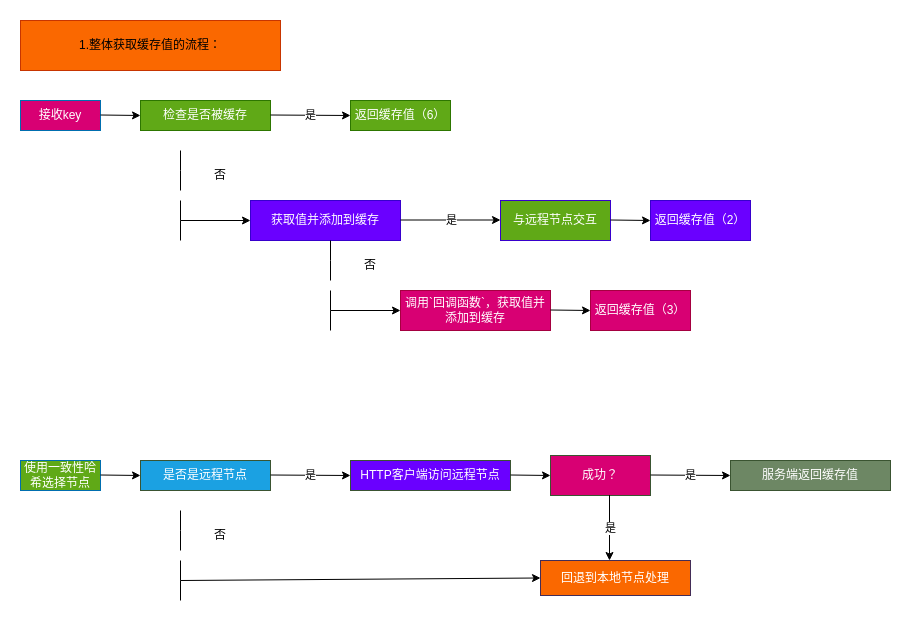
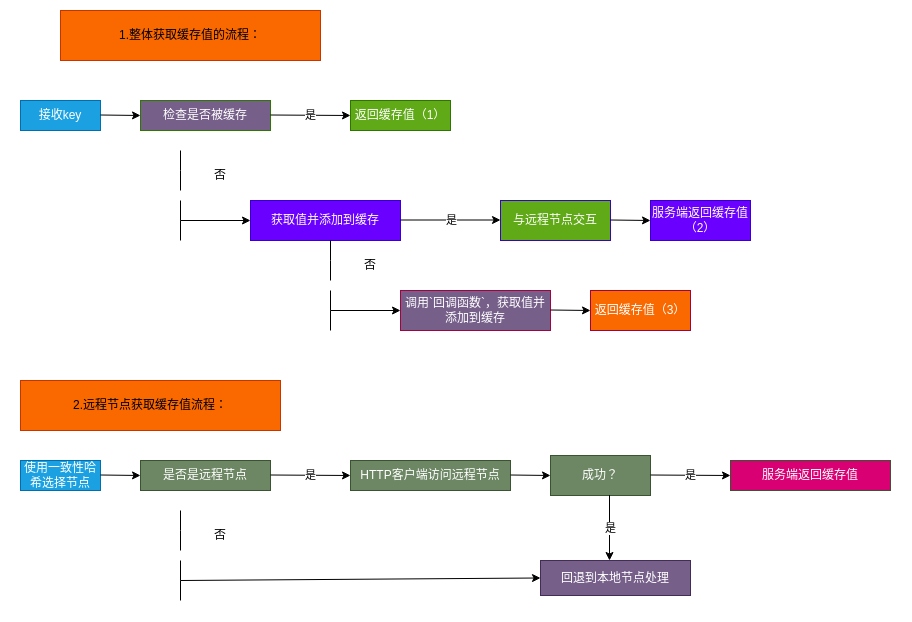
  <mxCell id="0" />
  <mxCell id="1" parent="0" />
- <mxCell id="2" value="接收key" style="rounded=0;whiteSpace=wrap;html=1;fillColor=#d80073;fontColor=#ffffff;strokeColor=#006EAF;" vertex="1" parent="1"><mxGeometry x="20" y="100" width="80" height="30" as="geometry" /></mxCell>
- <mxCell id="3" value="检查是否被缓存" style="rounded=0;whiteSpace=wrap;html=1;fillColor=#60a917;fontColor=#ffffff;strokeColor=#2D7600;" vertex="1" parent="1"><mxGeometry x="140" y="100" width="130" height="30" as="geometry" /></mxCell>
- <mxCell id="4" value="返回缓存值（6）" style="rounded=0;whiteSpace=wrap;html=1;fillColor=#60a917;fontColor=#ffffff;strokeColor=#2D7600;" vertex="1" parent="1"><mxGeometry x="350" y="100" width="100" height="30" as="geometry" /></mxCell>
+ <mxCell id="2" value="接收key" style="rounded=0;whiteSpace=wrap;html=1;fillColor=#1ba1e2;fontColor=#ffffff;strokeColor=#006EAF;" vertex="1" parent="1"><mxGeometry x="20" y="100" width="80" height="30" as="geometry" /></mxCell>
+ <mxCell id="3" value="检查是否被缓存" style="rounded=0;whiteSpace=wrap;html=1;fillColor=#76608a;fontColor=#ffffff;strokeColor=#2D7600;" vertex="1" parent="1"><mxGeometry x="140" y="100" width="130" height="30" as="geometry" /></mxCell>
+ <mxCell id="4" value="返回缓存值（1）" style="rounded=0;whiteSpace=wrap;html=1;fillColor=#60a917;fontColor=#ffffff;strokeColor=#2D7600;" vertex="1" parent="1"><mxGeometry x="350" y="100" width="100" height="30" as="geometry" /></mxCell>
  <mxCell id="5" value="" style="endArrow=none;html=1;rounded=0;" edge="1" parent="1"><mxGeometry width="50" height="50" relative="1" as="geometry"><mxPoint x="180" y="190" as="sourcePoint" /><mxPoint x="180" y="150" as="targetPoint" /><Array as="points"><mxPoint x="180" y="170" /></Array></mxGeometry></mxCell>
  <mxCell id="6" value="" style="endArrow=none;html=1;rounded=0;" edge="1" parent="1"><mxGeometry width="50" height="50" relative="1" as="geometry"><mxPoint x="180" y="240" as="sourcePoint" /><mxPoint x="180" y="200" as="targetPoint" /><Array as="points"><mxPoint x="180" y="220" /></Array></mxGeometry></mxCell>
  <mxCell id="7" value="" style="endArrow=classic;html=1;rounded=0;" edge="1" parent="1"><mxGeometry relative="1" as="geometry"><mxPoint x="270" y="114.5" as="sourcePoint" /><mxPoint x="350" y="115" as="targetPoint" /></mxGeometry></mxCell>
  <mxCell id="8" value="是" style="edgeLabel;resizable=0;html=1;align=center;verticalAlign=middle;" connectable="0" vertex="1" parent="7"><mxGeometry relative="1" as="geometry" /></mxCell>
  <mxCell id="9" value="" style="endArrow=classic;html=1;rounded=0;" edge="1" parent="1"><mxGeometry width="50" height="50" relative="1" as="geometry"><mxPoint x="100" y="114.5" as="sourcePoint" /><mxPoint x="140" y="115" as="targetPoint" /></mxGeometry></mxCell>
  <mxCell id="10" value="否" style="text;html=1;strokeColor=none;fillColor=none;align=center;verticalAlign=middle;whiteSpace=wrap;rounded=0;" vertex="1" parent="1"><mxGeometry x="190" y="160" width="60" height="30" as="geometry" /></mxCell>
  <mxCell id="11" value="" style="endArrow=classic;html=1;rounded=0;" edge="1" parent="1"><mxGeometry width="50" height="50" relative="1" as="geometry"><mxPoint x="180" y="220" as="sourcePoint" /><mxPoint x="250" y="220" as="targetPoint" /></mxGeometry></mxCell>
  <mxCell id="12" value="获取值并添加到缓存" style="rounded=0;whiteSpace=wrap;html=1;fillColor=#6a00ff;fontColor=#ffffff;strokeColor=#3700CC;" vertex="1" parent="1"><mxGeometry x="250" y="200" width="150" height="40" as="geometry" /></mxCell>
  <mxCell id="13" value="" style="endArrow=classic;html=1;rounded=0;" edge="1" parent="1"><mxGeometry relative="1" as="geometry"><mxPoint x="400" y="219.5" as="sourcePoint" /><mxPoint x="500" y="219.5" as="targetPoint" /></mxGeometry></mxCell>
  <mxCell id="14" value="是" style="edgeLabel;resizable=0;html=1;align=center;verticalAlign=middle;" connectable="0" vertex="1" parent="13"><mxGeometry relative="1" as="geometry" /></mxCell>
  <mxCell id="15" value="与远程节点交互" style="rounded=0;whiteSpace=wrap;html=1;fillColor=#60a917;fontColor=#ffffff;strokeColor=#3700CC;" vertex="1" parent="1"><mxGeometry x="500" y="200" width="110" height="40" as="geometry" /></mxCell>
  <mxCell id="16" value="" style="endArrow=classic;html=1;rounded=0;" edge="1" parent="1"><mxGeometry width="50" height="50" relative="1" as="geometry"><mxPoint x="610" y="219.5" as="sourcePoint" /><mxPoint x="650" y="220" as="targetPoint" /></mxGeometry></mxCell>
- <mxCell id="17" value="返回缓存值（2）" style="rounded=0;whiteSpace=wrap;html=1;fillColor=#6a00ff;fontColor=#ffffff;strokeColor=#3700CC;" vertex="1" parent="1"><mxGeometry x="650" y="200" width="100" height="40" as="geometry" /></mxCell>
+ <mxCell id="17" value="服务端返回缓存值（2）" style="rounded=0;whiteSpace=wrap;html=1;fillColor=#6a00ff;fontColor=#ffffff;strokeColor=#3700CC;" vertex="1" parent="1"><mxGeometry x="650" y="200" width="100" height="40" as="geometry" /></mxCell>
  <mxCell id="18" value="" style="endArrow=none;html=1;rounded=0;" edge="1" parent="1"><mxGeometry width="50" height="50" relative="1" as="geometry"><mxPoint x="330" y="280" as="sourcePoint" /><mxPoint x="330" y="240" as="targetPoint" /><Array as="points"><mxPoint x="330" y="260" /></Array></mxGeometry></mxCell>
  <mxCell id="19" value="" style="endArrow=none;html=1;rounded=0;" edge="1" parent="1"><mxGeometry width="50" height="50" relative="1" as="geometry"><mxPoint x="330" y="330" as="sourcePoint" /><mxPoint x="330" y="290" as="targetPoint" /><Array as="points"><mxPoint x="330" y="310" /></Array></mxGeometry></mxCell>
  <mxCell id="20" value="否" style="text;html=1;strokeColor=none;fillColor=none;align=center;verticalAlign=middle;whiteSpace=wrap;rounded=0;" vertex="1" parent="1"><mxGeometry x="340" y="250" width="60" height="30" as="geometry" /></mxCell>
  <mxCell id="21" value="" style="endArrow=classic;html=1;rounded=0;" edge="1" parent="1"><mxGeometry width="50" height="50" relative="1" as="geometry"><mxPoint x="330" y="310" as="sourcePoint" /><mxPoint x="400" y="310" as="targetPoint" /></mxGeometry></mxCell>
- <mxCell id="22" value="调用`回调函数`，获取值并添加到缓存" style="rounded=0;whiteSpace=wrap;html=1;fillColor=#d80073;fontColor=#ffffff;strokeColor=#A50040;" vertex="1" parent="1"><mxGeometry x="400" y="290" width="150" height="40" as="geometry" /></mxCell>
+ <mxCell id="22" value="调用`回调函数`，获取值并添加到缓存" style="rounded=0;whiteSpace=wrap;html=1;fillColor=#76608a;fontColor=#ffffff;strokeColor=#A50040;" vertex="1" parent="1"><mxGeometry x="400" y="290" width="150" height="40" as="geometry" /></mxCell>
  <mxCell id="23" value="" style="endArrow=classic;html=1;rounded=0;" edge="1" parent="1"><mxGeometry width="50" height="50" relative="1" as="geometry"><mxPoint x="550" y="309.5" as="sourcePoint" /><mxPoint x="590" y="310" as="targetPoint" /></mxGeometry></mxCell>
- <mxCell id="24" value="返回缓存值（3）" style="rounded=0;whiteSpace=wrap;html=1;fillColor=#d80073;fontColor=#ffffff;strokeColor=#A50040;" vertex="1" parent="1"><mxGeometry x="590" y="290" width="100" height="40" as="geometry" /></mxCell>
- <mxCell id="25" value="1.整体获取缓存值的流程：" style="text;html=1;strokeColor=#C73500;fillColor=#fa6800;align=center;verticalAlign=middle;whiteSpace=wrap;rounded=0;fontColor=#000000;" vertex="1" parent="1"><mxGeometry x="20" y="20" width="260" height="50" as="geometry" /></mxCell>
- <mxCell id="27" value="使用一致性哈希选择节点" style="rounded=0;whiteSpace=wrap;html=1;fillColor=#60a917;fontColor=#ffffff;strokeColor=#006EAF;" vertex="1" parent="1"><mxGeometry x="20" y="460" width="80" height="30" as="geometry" /></mxCell>
- <mxCell id="28" value="是否是远程节点" style="rounded=0;whiteSpace=wrap;html=1;fillColor=#1ba1e2;strokeColor=#3A5431;fontColor=#ffffff;" vertex="1" parent="1"><mxGeometry x="140" y="460" width="130" height="30" as="geometry" /></mxCell>
- <mxCell id="29" value="HTTP客户端访问远程节点" style="rounded=0;whiteSpace=wrap;html=1;fillColor=#6a00ff;fontColor=#ffffff;strokeColor=#3A5431;" vertex="1" parent="1"><mxGeometry x="350" y="460" width="160" height="30" as="geometry" /></mxCell>
+ <mxCell id="24" value="返回缓存值（3）" style="rounded=0;whiteSpace=wrap;html=1;fillColor=#fa6800;fontColor=#ffffff;strokeColor=#A50040;" vertex="1" parent="1"><mxGeometry x="590" y="290" width="100" height="40" as="geometry" /></mxCell>
+ <mxCell id="25" value="1.整体获取缓存值的流程：" style="text;html=1;strokeColor=#C73500;fillColor=#fa6800;align=center;verticalAlign=middle;whiteSpace=wrap;rounded=0;fontColor=#000000;" vertex="1" parent="1"><mxGeometry x="60" y="10" width="260" height="50" as="geometry" /></mxCell>
+ <mxCell id="26" value="2.远程节点获取缓存值流程：" style="text;html=1;strokeColor=#C73500;fillColor=#fa6800;align=center;verticalAlign=middle;whiteSpace=wrap;rounded=0;fontColor=#000000;" vertex="1" parent="1"><mxGeometry x="20" y="380" width="260" height="50" as="geometry" /></mxCell>
+ <mxCell id="27" value="使用一致性哈希选择节点" style="rounded=0;whiteSpace=wrap;html=1;fillColor=#1ba1e2;fontColor=#ffffff;strokeColor=#006EAF;" vertex="1" parent="1"><mxGeometry x="20" y="460" width="80" height="30" as="geometry" /></mxCell>
+ <mxCell id="28" value="是否是远程节点" style="rounded=0;whiteSpace=wrap;html=1;fillColor=#6d8764;strokeColor=#3A5431;fontColor=#ffffff;" vertex="1" parent="1"><mxGeometry x="140" y="460" width="130" height="30" as="geometry" /></mxCell>
+ <mxCell id="29" value="HTTP客户端访问远程节点" style="rounded=0;whiteSpace=wrap;html=1;fillColor=#6d8764;fontColor=#ffffff;strokeColor=#3A5431;" vertex="1" parent="1"><mxGeometry x="350" y="460" width="160" height="30" as="geometry" /></mxCell>
  <mxCell id="30" value="" style="endArrow=none;html=1;rounded=0;" edge="1" parent="1"><mxGeometry width="50" height="50" relative="1" as="geometry"><mxPoint x="180" y="550" as="sourcePoint" /><mxPoint x="180" y="510" as="targetPoint" /><Array as="points"><mxPoint x="180" y="530" /></Array></mxGeometry></mxCell>
  <mxCell id="31" value="" style="endArrow=none;html=1;rounded=0;" edge="1" parent="1"><mxGeometry width="50" height="50" relative="1" as="geometry"><mxPoint x="180" y="600" as="sourcePoint" /><mxPoint x="180" y="560" as="targetPoint" /><Array as="points"><mxPoint x="180" y="580" /></Array></mxGeometry></mxCell>
  <mxCell id="32" value="" style="endArrow=classic;html=1;rounded=0;" edge="1" parent="1"><mxGeometry relative="1" as="geometry"><mxPoint x="270" y="474.5" as="sourcePoint" /><mxPoint x="350" y="475" as="targetPoint" /></mxGeometry></mxCell>
  <mxCell id="33" value="是" style="edgeLabel;resizable=0;html=1;align=center;verticalAlign=middle;" connectable="0" vertex="1" parent="32"><mxGeometry relative="1" as="geometry" /></mxCell>
  <mxCell id="34" value="" style="endArrow=classic;html=1;rounded=0;" edge="1" parent="1"><mxGeometry width="50" height="50" relative="1" as="geometry"><mxPoint x="100" y="474.5" as="sourcePoint" /><mxPoint x="140" y="475" as="targetPoint" /></mxGeometry></mxCell>
  <mxCell id="35" value="否" style="text;html=1;strokeColor=none;fillColor=none;align=center;verticalAlign=middle;whiteSpace=wrap;rounded=0;" vertex="1" parent="1"><mxGeometry x="190" y="520" width="60" height="30" as="geometry" /></mxCell>
  <mxCell id="36" value="" style="endArrow=classic;html=1;rounded=0;entryX=0;entryY=0.5;entryDx=0;entryDy=0;" edge="1" parent="1" target="37"><mxGeometry width="50" height="50" relative="1" as="geometry"><mxPoint x="180" y="580" as="sourcePoint" /><mxPoint x="520" y="580" as="targetPoint" /></mxGeometry></mxCell>
- <mxCell id="37" value="回退到本地节点处理" style="rounded=0;whiteSpace=wrap;html=1;fillColor=#fa6800;fontColor=#ffffff;strokeColor=#432D57;" vertex="1" parent="1"><mxGeometry x="540" y="560" width="150" height="35" as="geometry" /></mxCell>
+ <mxCell id="37" value="回退到本地节点处理" style="rounded=0;whiteSpace=wrap;html=1;fillColor=#76608a;fontColor=#ffffff;strokeColor=#432D57;" vertex="1" parent="1"><mxGeometry x="540" y="560" width="150" height="35" as="geometry" /></mxCell>
  <mxCell id="38" value="" style="endArrow=classic;html=1;rounded=0;" edge="1" parent="1"><mxGeometry width="50" height="50" relative="1" as="geometry"><mxPoint x="510" y="474.5" as="sourcePoint" /><mxPoint x="550" y="475" as="targetPoint" /></mxGeometry></mxCell>
- <mxCell id="39" value="成功？" style="rounded=0;whiteSpace=wrap;html=1;fillColor=#d80073;fontColor=#ffffff;strokeColor=#3A5431;" vertex="1" parent="1"><mxGeometry x="550" y="455" width="100" height="40" as="geometry" /></mxCell>
- <mxCell id="40" value="服务端返回缓存值" style="rounded=0;whiteSpace=wrap;html=1;fillColor=#6d8764;fontColor=#ffffff;strokeColor=#3A5431;" vertex="1" parent="1"><mxGeometry x="730" y="460" width="160" height="30" as="geometry" /></mxCell>
+ <mxCell id="39" value="成功？" style="rounded=0;whiteSpace=wrap;html=1;fillColor=#6d8764;fontColor=#ffffff;strokeColor=#3A5431;" vertex="1" parent="1"><mxGeometry x="550" y="455" width="100" height="40" as="geometry" /></mxCell>
+ <mxCell id="40" value="服务端返回缓存值" style="rounded=0;whiteSpace=wrap;html=1;fillColor=#d80073;fontColor=#ffffff;strokeColor=#3A5431;" vertex="1" parent="1"><mxGeometry x="730" y="460" width="160" height="30" as="geometry" /></mxCell>
  <mxCell id="41" value="" style="endArrow=classic;html=1;rounded=0;" edge="1" parent="1"><mxGeometry relative="1" as="geometry"><mxPoint x="650" y="474.5" as="sourcePoint" /><mxPoint x="730" y="475" as="targetPoint" /></mxGeometry></mxCell>
  <mxCell id="42" value="是" style="edgeLabel;resizable=0;html=1;align=center;verticalAlign=middle;" connectable="0" vertex="1" parent="41"><mxGeometry relative="1" as="geometry" /></mxCell>
  <mxCell id="43" value="" style="endArrow=classic;html=1;rounded=0;" edge="1" parent="1"><mxGeometry relative="1" as="geometry"><mxPoint x="609" y="494.5" as="sourcePoint" /><mxPoint x="609" y="560" as="targetPoint" /></mxGeometry></mxCell>
  <mxCell id="44" value="是" style="edgeLabel;resizable=0;html=1;align=center;verticalAlign=middle;" connectable="0" vertex="1" parent="43"><mxGeometry relative="1" as="geometry" /></mxCell>
